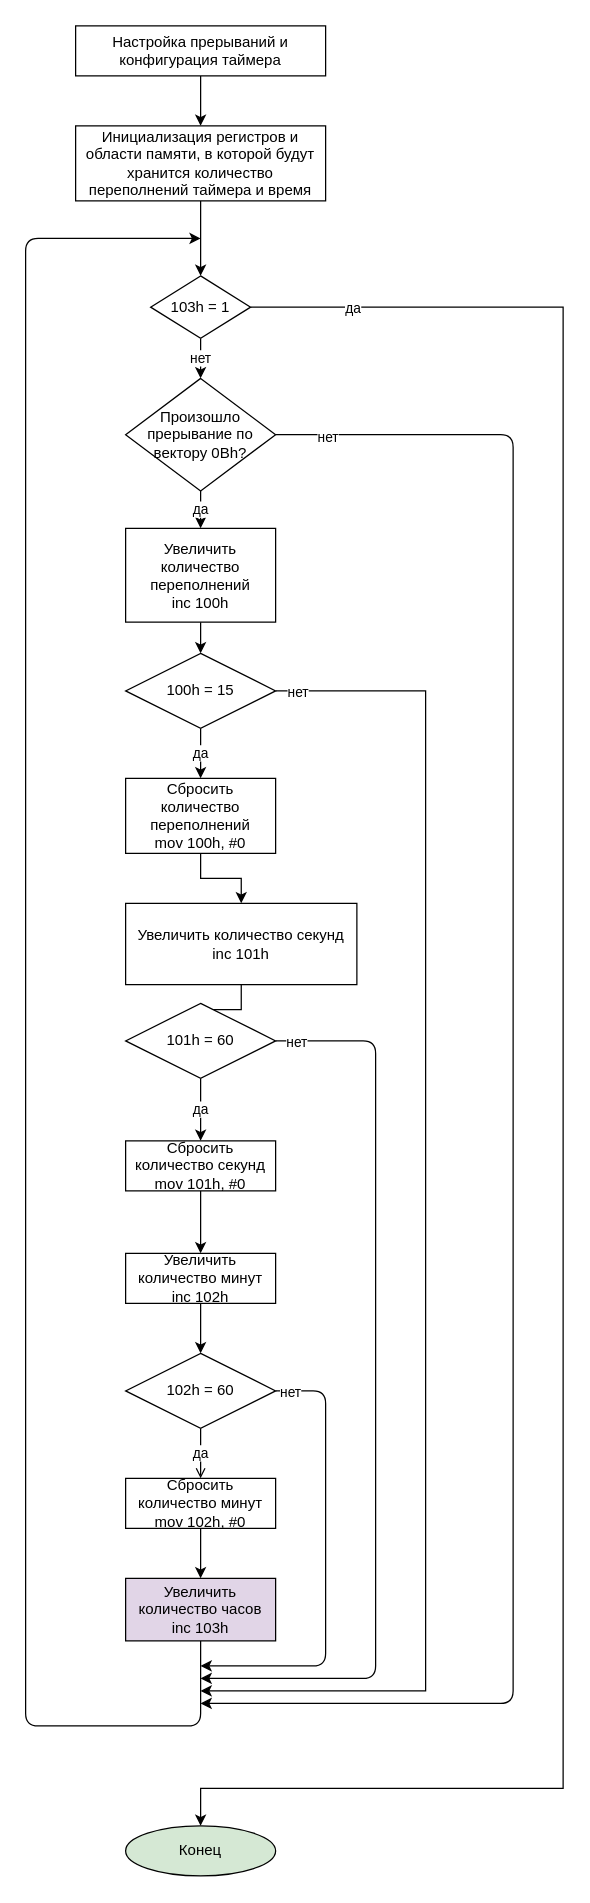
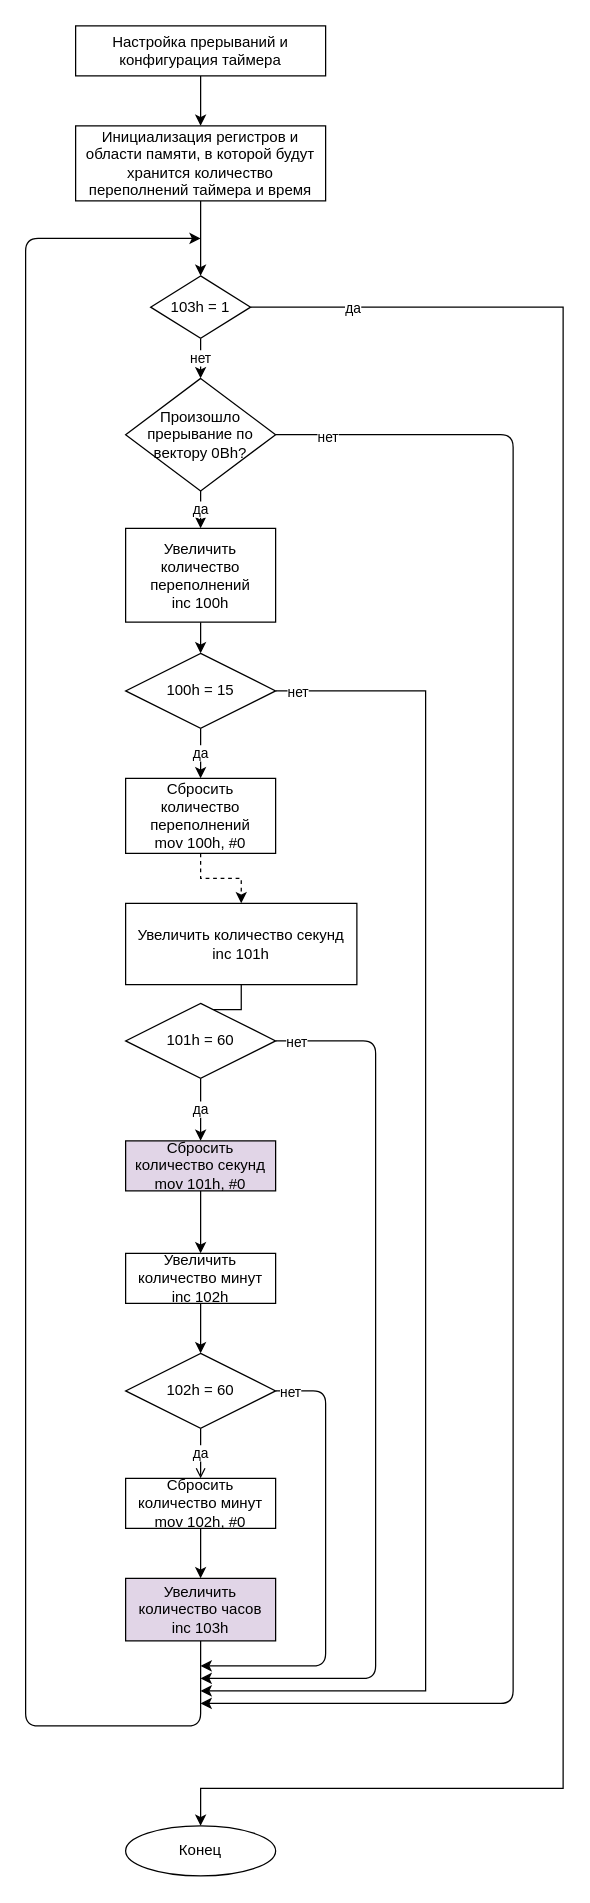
  <mxCell id="0" />
  <mxCell id="1" parent="0" />
  <mxCell id="2" value="" style="edgeStyle=orthogonalEdgeStyle;rounded=0;orthogonalLoop=1;jettySize=auto;html=1;" edge="1" parent="1" source="3" target="5"><mxGeometry relative="1" as="geometry" /></mxCell>
  <mxCell id="3" value="Настройка прерываний и конфигурация таймера" style="rounded=0;whiteSpace=wrap;html=1;" vertex="1" parent="1"><mxGeometry x="60" y="20" width="200" height="40" as="geometry" /></mxCell>
  <mxCell id="4" value="" style="edgeStyle=orthogonalEdgeStyle;rounded=0;orthogonalLoop=1;jettySize=auto;html=1;" edge="1" parent="1" source="5" target="39"><mxGeometry relative="1" as="geometry"><mxPoint x="160" y="240" as="targetPoint" /></mxGeometry></mxCell>
  <mxCell id="5" value="Инициализация регистров и области памяти, в которой будут хранится количество переполнений таймера и время" style="rounded=0;whiteSpace=wrap;html=1;" vertex="1" parent="1"><mxGeometry x="60" y="100" width="200" height="60" as="geometry" /></mxCell>
  <mxCell id="6" value="да" style="edgeStyle=orthogonalEdgeStyle;rounded=0;orthogonalLoop=1;jettySize=auto;html=1;" edge="1" parent="1" source="7" target="22"><mxGeometry relative="1" as="geometry" /></mxCell>
  <mxCell id="7" value="Произошло прерывание по вектору 0Bh?" style="rhombus;whiteSpace=wrap;html=1;" vertex="1" parent="1"><mxGeometry x="100" y="302" width="120" height="90" as="geometry" /></mxCell>
  <mxCell id="8" value="" style="edgeStyle=orthogonalEdgeStyle;rounded=0;orthogonalLoop=1;jettySize=auto;html=1;" edge="1" parent="1" source="9" target="11"><mxGeometry relative="1" as="geometry" /></mxCell>
  <mxCell id="9" value="Увеличить количество секунд&lt;br&gt;inc 101h" style="rounded=0;whiteSpace=wrap;html=1;" vertex="1" parent="1"><mxGeometry x="100" y="722" width="185" height="65" as="geometry" /></mxCell>
  <mxCell id="10" value="да" style="edgeStyle=orthogonalEdgeStyle;rounded=0;orthogonalLoop=1;jettySize=auto;html=1;" edge="1" parent="1" source="11" target="18"><mxGeometry relative="1" as="geometry" /></mxCell>
  <mxCell id="11" value="101h = 60" style="rhombus;whiteSpace=wrap;html=1;" vertex="1" parent="1"><mxGeometry x="100" y="802" width="120" height="60" as="geometry" /></mxCell>
  <mxCell id="12" value="" style="edgeStyle=orthogonalEdgeStyle;rounded=0;orthogonalLoop=1;jettySize=auto;html=1;" edge="1" parent="1" source="13" target="16"><mxGeometry relative="1" as="geometry" /></mxCell>
  <mxCell id="13" value="Увеличить количество минут&lt;br&gt;inc 102h" style="rounded=0;whiteSpace=wrap;html=1;" vertex="1" parent="1"><mxGeometry x="100" y="1002" width="120" height="40" as="geometry" /></mxCell>
  <mxCell id="14" value="Увеличить количество часов&lt;br&gt;inc 103h" style="rounded=0;whiteSpace=wrap;html=1;fillColor=#e1d5e7;" vertex="1" parent="1"><mxGeometry x="100" y="1262" width="120" height="50" as="geometry" /></mxCell>
  <mxCell id="15" value="да" style="edgeStyle=orthogonalEdgeStyle;rounded=0;orthogonalLoop=1;jettySize=auto;html=1;endArrow=open;" edge="1" parent="1" source="16" target="20"><mxGeometry relative="1" as="geometry" /></mxCell>
  <mxCell id="16" value="102h = 60" style="rhombus;whiteSpace=wrap;html=1;" vertex="1" parent="1"><mxGeometry x="100" y="1082" width="120" height="60" as="geometry" /></mxCell>
  <mxCell id="17" value="" style="edgeStyle=orthogonalEdgeStyle;rounded=0;orthogonalLoop=1;jettySize=auto;html=1;" edge="1" parent="1" source="18" target="13"><mxGeometry relative="1" as="geometry" /></mxCell>
- <mxCell id="18" value="Сбросить количество секунд&lt;br&gt;mov 101h, #0" style="rounded=0;whiteSpace=wrap;html=1;" vertex="1" parent="1"><mxGeometry x="100" y="912" width="120" height="40" as="geometry" /></mxCell>
+ <mxCell id="18" value="Сбросить количество секунд&lt;br&gt;mov 101h, #0" style="rounded=0;whiteSpace=wrap;html=1;fillColor=#e1d5e7;" vertex="1" parent="1"><mxGeometry x="100" y="912" width="120" height="40" as="geometry" /></mxCell>
  <mxCell id="19" value="" style="edgeStyle=orthogonalEdgeStyle;rounded=0;orthogonalLoop=1;jettySize=auto;html=1;" edge="1" parent="1" source="20" target="14"><mxGeometry relative="1" as="geometry" /></mxCell>
  <mxCell id="20" value="Сбросить количество минут&lt;br&gt;mov 102h, #0" style="rounded=0;whiteSpace=wrap;html=1;" vertex="1" parent="1"><mxGeometry x="100" y="1182" width="120" height="40" as="geometry" /></mxCell>
  <mxCell id="21" value="" style="edgeStyle=orthogonalEdgeStyle;rounded=0;orthogonalLoop=1;jettySize=auto;html=1;" edge="1" parent="1" source="22" target="26"><mxGeometry relative="1" as="geometry" /></mxCell>
  <mxCell id="22" value="Увеличить количество переполнений&lt;br&gt;inc 100h" style="rounded=0;whiteSpace=wrap;html=1;" vertex="1" parent="1"><mxGeometry x="100" y="422" width="120" height="75" as="geometry" /></mxCell>
  <mxCell id="23" value="да" style="edgeStyle=orthogonalEdgeStyle;rounded=0;orthogonalLoop=1;jettySize=auto;html=1;" edge="1" parent="1" source="26" target="28"><mxGeometry relative="1" as="geometry" /></mxCell>
  <mxCell id="24" value="" style="edgeStyle=orthogonalEdgeStyle;rounded=0;orthogonalLoop=1;jettySize=auto;html=1;" edge="1" parent="1" source="26"><mxGeometry relative="1" as="geometry"><mxPoint x="160" y="1352" as="targetPoint" /><Array as="points"><mxPoint x="340" y="552" /><mxPoint x="340" y="1352" /></Array></mxGeometry></mxCell>
  <mxCell id="25" value="нет" style="edgeLabel;html=1;align=center;verticalAlign=middle;resizable=0;points=[];" vertex="1" connectable="0" parent="24"><mxGeometry x="-0.969" relative="1" as="geometry"><mxPoint as="offset" /></mxGeometry></mxCell>
  <mxCell id="26" value="100h = 15" style="rhombus;whiteSpace=wrap;html=1;" vertex="1" parent="1"><mxGeometry x="100" y="522" width="120" height="60" as="geometry" /></mxCell>
- <mxCell id="27" value="" style="edgeStyle=orthogonalEdgeStyle;rounded=0;orthogonalLoop=1;jettySize=auto;html=1;" edge="1" parent="1" source="28" target="9"><mxGeometry relative="1" as="geometry"><mxPoint x="160" y="762" as="targetPoint" /></mxGeometry></mxCell>
+ <mxCell id="27" value="" style="edgeStyle=orthogonalEdgeStyle;rounded=0;orthogonalLoop=1;jettySize=auto;html=1;dashed=1;" edge="1" parent="1" source="28" target="9"><mxGeometry relative="1" as="geometry"><mxPoint x="160" y="762" as="targetPoint" /></mxGeometry></mxCell>
  <mxCell id="28" value="Сбросить количество переполнений&lt;br&gt;mov 100h, #0" style="rounded=0;whiteSpace=wrap;html=1;" vertex="1" parent="1"><mxGeometry x="100" y="622" width="120" height="60" as="geometry" /></mxCell>
  <mxCell id="29" value="" style="endArrow=classic;html=1;exitX=0.5;exitY=1;exitDx=0;exitDy=0;" edge="1" parent="1" source="14"><mxGeometry width="50" height="50" relative="1" as="geometry"><mxPoint x="70" y="1542" as="sourcePoint" /><mxPoint x="160" y="190" as="targetPoint" /><Array as="points"><mxPoint x="160" y="1380" /><mxPoint x="90" y="1380" /><mxPoint x="20" y="1380" /><mxPoint x="20" y="190" /></Array></mxGeometry></mxCell>
  <mxCell id="30" value="" style="endArrow=classic;html=1;exitX=1;exitY=0.5;exitDx=0;exitDy=0;" edge="1" parent="1" source="7"><mxGeometry width="50" height="50" relative="1" as="geometry"><mxPoint x="300" y="422" as="sourcePoint" /><mxPoint x="160" y="1362" as="targetPoint" /><Array as="points"><mxPoint x="410" y="347" /><mxPoint x="410" y="1362" /></Array></mxGeometry></mxCell>
  <mxCell id="31" value="нет" style="edgeLabel;html=1;align=center;verticalAlign=middle;resizable=0;points=[];" vertex="1" connectable="0" parent="30"><mxGeometry x="-0.944" y="-1" relative="1" as="geometry"><mxPoint as="offset" /></mxGeometry></mxCell>
  <mxCell id="32" value="" style="endArrow=classic;html=1;exitX=1;exitY=0.5;exitDx=0;exitDy=0;" edge="1" parent="1" source="11"><mxGeometry width="50" height="50" relative="1" as="geometry"><mxPoint x="280" y="862" as="sourcePoint" /><mxPoint x="160" y="1342" as="targetPoint" /><Array as="points"><mxPoint x="300" y="832" /><mxPoint x="300" y="1342" /></Array></mxGeometry></mxCell>
  <mxCell id="33" value="нет" style="edgeLabel;html=1;align=center;verticalAlign=middle;resizable=0;points=[];" vertex="1" connectable="0" parent="32"><mxGeometry x="-0.957" relative="1" as="geometry"><mxPoint as="offset" /></mxGeometry></mxCell>
  <mxCell id="34" value="" style="endArrow=classic;html=1;exitX=1;exitY=0.5;exitDx=0;exitDy=0;" edge="1" parent="1" source="16"><mxGeometry width="50" height="50" relative="1" as="geometry"><mxPoint x="260" y="1122" as="sourcePoint" /><mxPoint x="160" y="1332" as="targetPoint" /><Array as="points"><mxPoint x="260" y="1112" /><mxPoint x="260" y="1332" /></Array></mxGeometry></mxCell>
  <mxCell id="35" value="нет" style="edgeLabel;html=1;align=center;verticalAlign=middle;resizable=0;points=[];" vertex="1" connectable="0" parent="34"><mxGeometry x="-0.938" relative="1" as="geometry"><mxPoint as="offset" /></mxGeometry></mxCell>
  <mxCell id="36" value="нет" style="edgeStyle=orthogonalEdgeStyle;rounded=0;orthogonalLoop=1;jettySize=auto;html=1;" edge="1" parent="1" source="39" target="7"><mxGeometry relative="1" as="geometry" /></mxCell>
  <mxCell id="37" value="" style="edgeStyle=orthogonalEdgeStyle;rounded=0;orthogonalLoop=1;jettySize=auto;html=1;exitX=1;exitY=0.5;exitDx=0;exitDy=0;" edge="1" parent="1" source="39"><mxGeometry relative="1" as="geometry"><mxPoint x="160" y="1460" as="targetPoint" /><Array as="points"><mxPoint x="450" y="245" /><mxPoint x="450" y="1430" /></Array></mxGeometry></mxCell>
  <mxCell id="38" value="да" style="edgeLabel;html=1;align=center;verticalAlign=middle;resizable=0;points=[];" vertex="1" connectable="0" parent="37"><mxGeometry x="-0.908" y="-1" relative="1" as="geometry"><mxPoint y="-1" as="offset" /></mxGeometry></mxCell>
  <mxCell id="39" value="103h = 1" style="rhombus;whiteSpace=wrap;html=1;" vertex="1" parent="1"><mxGeometry x="120" y="220" width="80" height="50" as="geometry" /></mxCell>
- <mxCell id="40" value="Конец" style="ellipse;whiteSpace=wrap;html=1;fillColor=#d5e8d4;" vertex="1" parent="1"><mxGeometry x="100" y="1460" width="120" height="40" as="geometry" /></mxCell>
+ <mxCell id="40" value="Конец" style="ellipse;whiteSpace=wrap;html=1;" vertex="1" parent="1"><mxGeometry x="100" y="1460" width="120" height="40" as="geometry" /></mxCell>
